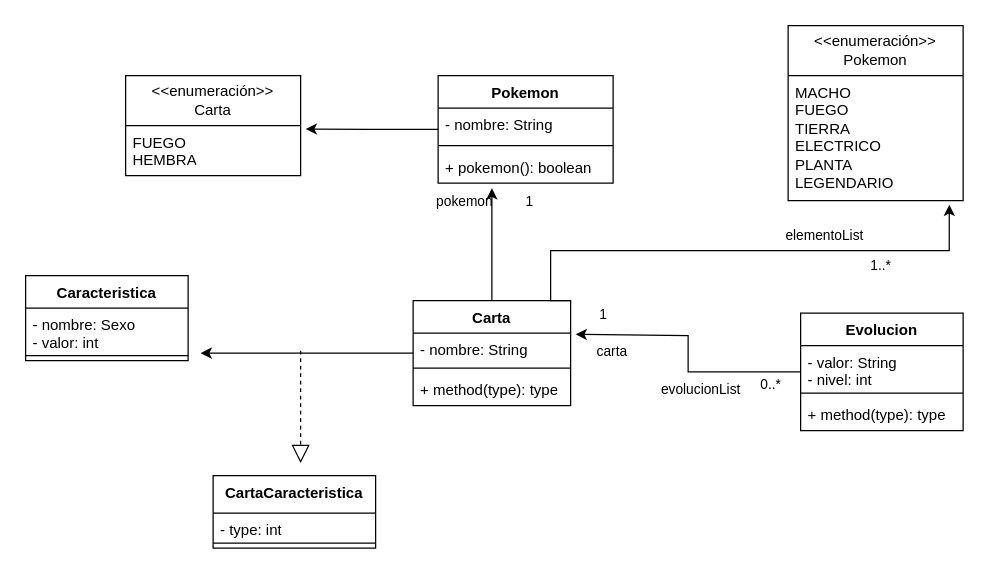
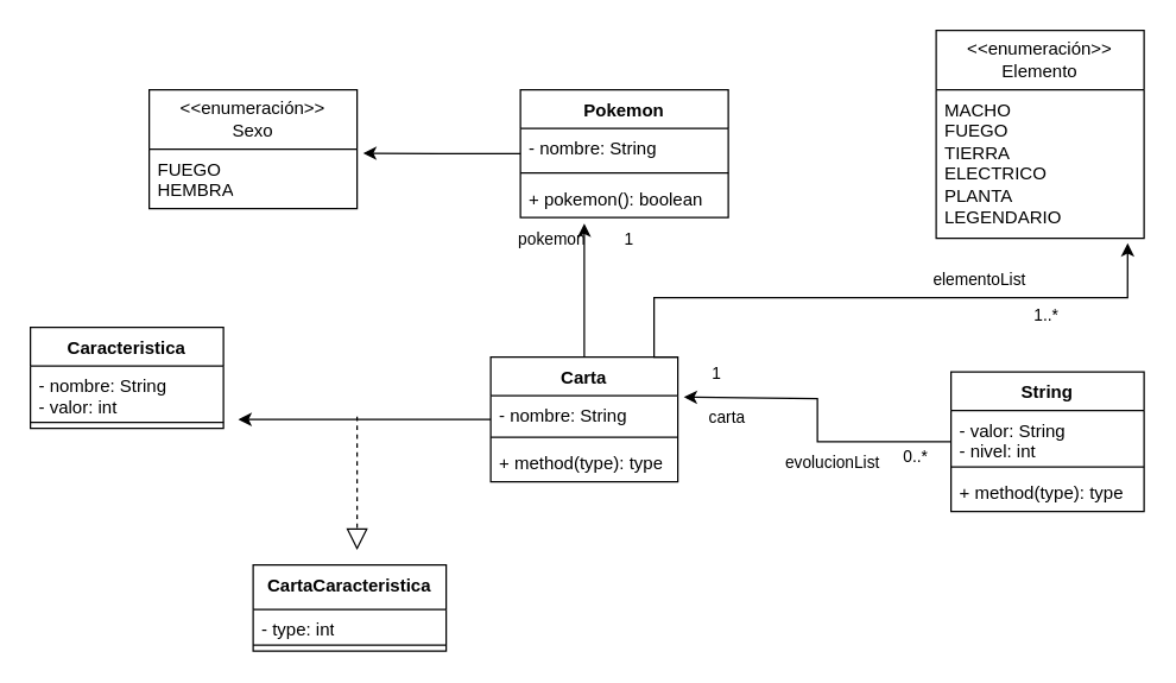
  <mxCell id="0" />
  <mxCell id="1" parent="0" />
  <mxCell id="2" style="edgeStyle=orthogonalEdgeStyle;rounded=0;orthogonalLoop=1;jettySize=auto;html=1;entryX=1.029;entryY=0.067;entryDx=0;entryDy=0;entryPerimeter=0;" edge="1" parent="1" source="3" target="10"><mxGeometry relative="1" as="geometry"><mxPoint x="250" y="103" as="targetPoint" /></mxGeometry></mxCell>
  <mxCell id="3" value="&lt;font style=&quot;vertical-align: inherit;&quot;&gt;&lt;font style=&quot;vertical-align: inherit;&quot;&gt;&lt;font style=&quot;vertical-align: inherit;&quot;&gt;&lt;font style=&quot;vertical-align: inherit;&quot;&gt;Pokemon&lt;/font&gt;&lt;/font&gt;&lt;/font&gt;&lt;/font&gt;" style="swimlane;fontStyle=1;align=center;verticalAlign=top;childLayout=stackLayout;horizontal=1;startSize=26;horizontalStack=0;resizeParent=1;resizeParentMax=0;resizeLast=0;collapsible=1;marginBottom=0;whiteSpace=wrap;html=1;" vertex="1" parent="1"><mxGeometry x="350" y="60" width="140" height="86" as="geometry" /></mxCell>
  <mxCell id="4" value="- nombre: String" style="text;strokeColor=none;fillColor=none;align=left;verticalAlign=top;spacingLeft=4;spacingRight=4;overflow=hidden;rotatable=0;points=[[0,0.5],[1,0.5]];portConstraint=eastwest;whiteSpace=wrap;html=1;" vertex="1" parent="3"><mxGeometry y="26" width="140" height="26" as="geometry" /></mxCell>
  <mxCell id="5" value="" style="line;strokeWidth=1;fillColor=none;align=left;verticalAlign=middle;spacingTop=-1;spacingLeft=3;spacingRight=3;rotatable=0;labelPosition=right;points=[];portConstraint=eastwest;strokeColor=inherit;" vertex="1" parent="3"><mxGeometry y="52" width="140" height="8" as="geometry" /></mxCell>
  <mxCell id="6" value="+ pokemon(): boolean" style="text;strokeColor=none;fillColor=none;align=left;verticalAlign=top;spacingLeft=4;spacingRight=4;overflow=hidden;rotatable=0;points=[[0,0.5],[1,0.5]];portConstraint=eastwest;whiteSpace=wrap;html=1;" vertex="1" parent="3"><mxGeometry y="60" width="140" height="26" as="geometry" /></mxCell>
- <mxCell id="7" value="&lt;font style=&quot;vertical-align: inherit;&quot;&gt;&lt;font style=&quot;vertical-align: inherit;&quot;&gt;&lt;font style=&quot;vertical-align: inherit;&quot;&gt;&lt;font style=&quot;vertical-align: inherit;&quot;&gt;&lt;font style=&quot;vertical-align: inherit;&quot;&gt;&lt;font style=&quot;vertical-align: inherit;&quot;&gt;&lt;font style=&quot;vertical-align: inherit;&quot;&gt;&lt;font style=&quot;vertical-align: inherit;&quot;&gt;&amp;lt;&amp;lt;enumeración&amp;gt;&amp;gt;&lt;br&gt;&lt;/font&gt;&lt;/font&gt;&lt;/font&gt;&lt;/font&gt;&lt;/font&gt;&lt;/font&gt;Pokemon&lt;br&gt;&lt;/font&gt;&lt;/font&gt;" style="swimlane;fontStyle=0;childLayout=stackLayout;horizontal=1;startSize=40;fillColor=none;horizontalStack=0;resizeParent=1;resizeParentMax=0;resizeLast=0;collapsible=1;marginBottom=0;whiteSpace=wrap;html=1;" vertex="1" parent="1"><mxGeometry x="630" y="20" width="140" height="140" as="geometry" /></mxCell>
+ <mxCell id="7" value="&lt;font style=&quot;vertical-align: inherit;&quot;&gt;&lt;font style=&quot;vertical-align: inherit;&quot;&gt;&lt;font style=&quot;vertical-align: inherit;&quot;&gt;&lt;font style=&quot;vertical-align: inherit;&quot;&gt;&lt;font style=&quot;vertical-align: inherit;&quot;&gt;&lt;font style=&quot;vertical-align: inherit;&quot;&gt;&lt;font style=&quot;vertical-align: inherit;&quot;&gt;&lt;font style=&quot;vertical-align: inherit;&quot;&gt;&amp;lt;&amp;lt;enumeración&amp;gt;&amp;gt;&lt;br&gt;&lt;/font&gt;&lt;/font&gt;&lt;/font&gt;&lt;/font&gt;&lt;/font&gt;&lt;/font&gt;Elemento&lt;br&gt;&lt;/font&gt;&lt;/font&gt;" style="swimlane;fontStyle=0;childLayout=stackLayout;horizontal=1;startSize=40;fillColor=none;horizontalStack=0;resizeParent=1;resizeParentMax=0;resizeLast=0;collapsible=1;marginBottom=0;whiteSpace=wrap;html=1;" vertex="1" parent="1"><mxGeometry x="630" y="20" width="140" height="140" as="geometry" /></mxCell>
  <mxCell id="8" value="MACHO&lt;br&gt;FUEGO&lt;br&gt;TIERRA&lt;br&gt;ELECTRICO&lt;br&gt;PLANTA&lt;br&gt;LEGENDARIO" style="text;strokeColor=none;fillColor=none;align=left;verticalAlign=top;spacingLeft=4;spacingRight=4;overflow=hidden;rotatable=0;points=[[0,0.5],[1,0.5]];portConstraint=eastwest;whiteSpace=wrap;html=1;" vertex="1" parent="7"><mxGeometry y="40" width="140" height="100" as="geometry" /></mxCell>
- <mxCell id="9" value="&lt;font style=&quot;vertical-align: inherit;&quot;&gt;&lt;font style=&quot;vertical-align: inherit;&quot;&gt;&lt;font style=&quot;vertical-align: inherit;&quot;&gt;&lt;font style=&quot;vertical-align: inherit;&quot;&gt;&lt;font style=&quot;vertical-align: inherit;&quot;&gt;&lt;font style=&quot;vertical-align: inherit;&quot;&gt;&lt;font style=&quot;vertical-align: inherit;&quot;&gt;&lt;font style=&quot;vertical-align: inherit;&quot;&gt;&amp;lt;&amp;lt;enumeración&amp;gt;&amp;gt;&lt;br&gt;&lt;/font&gt;&lt;/font&gt;&lt;/font&gt;&lt;/font&gt;&lt;/font&gt;&lt;/font&gt;Carta&lt;br&gt;&lt;/font&gt;&lt;/font&gt;" style="swimlane;fontStyle=0;childLayout=stackLayout;horizontal=1;startSize=40;fillColor=none;horizontalStack=0;resizeParent=1;resizeParentMax=0;resizeLast=0;collapsible=1;marginBottom=0;whiteSpace=wrap;html=1;" vertex="1" parent="1"><mxGeometry x="100" y="60" width="140" height="80" as="geometry" /></mxCell>
+ <mxCell id="9" value="&lt;font style=&quot;vertical-align: inherit;&quot;&gt;&lt;font style=&quot;vertical-align: inherit;&quot;&gt;&lt;font style=&quot;vertical-align: inherit;&quot;&gt;&lt;font style=&quot;vertical-align: inherit;&quot;&gt;&lt;font style=&quot;vertical-align: inherit;&quot;&gt;&lt;font style=&quot;vertical-align: inherit;&quot;&gt;&lt;font style=&quot;vertical-align: inherit;&quot;&gt;&lt;font style=&quot;vertical-align: inherit;&quot;&gt;&amp;lt;&amp;lt;enumeración&amp;gt;&amp;gt;&lt;br&gt;&lt;/font&gt;&lt;/font&gt;&lt;/font&gt;&lt;/font&gt;&lt;/font&gt;&lt;/font&gt;Sexo&lt;br&gt;&lt;/font&gt;&lt;/font&gt;" style="swimlane;fontStyle=0;childLayout=stackLayout;horizontal=1;startSize=40;fillColor=none;horizontalStack=0;resizeParent=1;resizeParentMax=0;resizeLast=0;collapsible=1;marginBottom=0;whiteSpace=wrap;html=1;" vertex="1" parent="1"><mxGeometry x="100" y="60" width="140" height="80" as="geometry" /></mxCell>
  <mxCell id="10" value="FUEGO&lt;br&gt;HEMBRA" style="text;strokeColor=none;fillColor=none;align=left;verticalAlign=top;spacingLeft=4;spacingRight=4;overflow=hidden;rotatable=0;points=[[0,0.5],[1,0.5]];portConstraint=eastwest;whiteSpace=wrap;html=1;" vertex="1" parent="9"><mxGeometry y="40" width="140" height="40" as="geometry" /></mxCell>
  <mxCell id="11" value="Caracteristica" style="swimlane;fontStyle=1;align=center;verticalAlign=top;childLayout=stackLayout;horizontal=1;startSize=26;horizontalStack=0;resizeParent=1;resizeParentMax=0;resizeLast=0;collapsible=1;marginBottom=0;whiteSpace=wrap;html=1;" vertex="1" parent="1"><mxGeometry x="20" y="220" width="130" height="68" as="geometry" /></mxCell>
- <mxCell id="12" value="- nombre: Sexo&lt;br&gt;- valor: int" style="text;strokeColor=none;fillColor=none;align=left;verticalAlign=top;spacingLeft=4;spacingRight=4;overflow=hidden;rotatable=0;points=[[0,0.5],[1,0.5]];portConstraint=eastwest;whiteSpace=wrap;html=1;" vertex="1" parent="11"><mxGeometry y="26" width="130" height="34" as="geometry" /></mxCell>
+ <mxCell id="12" value="- nombre: String&lt;br&gt;- valor: int" style="text;strokeColor=none;fillColor=none;align=left;verticalAlign=top;spacingLeft=4;spacingRight=4;overflow=hidden;rotatable=0;points=[[0,0.5],[1,0.5]];portConstraint=eastwest;whiteSpace=wrap;html=1;" vertex="1" parent="11"><mxGeometry y="26" width="130" height="34" as="geometry" /></mxCell>
  <mxCell id="13" value="" style="line;strokeWidth=1;fillColor=none;align=left;verticalAlign=middle;spacingTop=-1;spacingLeft=3;spacingRight=3;rotatable=0;labelPosition=right;points=[];portConstraint=eastwest;strokeColor=inherit;" vertex="1" parent="11"><mxGeometry y="60" width="130" height="8" as="geometry" /></mxCell>
  <mxCell id="14" style="edgeStyle=orthogonalEdgeStyle;rounded=0;orthogonalLoop=1;jettySize=auto;html=1;" edge="1" parent="1" source="21"><mxGeometry relative="1" as="geometry"><mxPoint x="460" y="267" as="targetPoint" /><Array as="points"><mxPoint x="550" y="297" /><mxPoint x="550" y="268" /></Array></mxGeometry></mxCell>
  <mxCell id="15" value="pokemon" style="edgeLabel;html=1;align=center;verticalAlign=middle;resizable=0;points=[];" vertex="1" connectable="0" parent="14"><mxGeometry x="0.37" y="-2" relative="1" as="geometry"><mxPoint x="-156" y="-105" as="offset" /></mxGeometry></mxCell>
  <mxCell id="16" value="evolucionList" style="edgeLabel;html=1;align=center;verticalAlign=middle;resizable=0;points=[];" vertex="1" connectable="0" parent="14"><mxGeometry x="-0.253" y="3" relative="1" as="geometry"><mxPoint x="-3" y="10" as="offset" /></mxGeometry></mxCell>
  <mxCell id="17" value="1" style="edgeLabel;html=1;align=center;verticalAlign=middle;resizable=0;points=[];" vertex="1" connectable="0" parent="14"><mxGeometry x="0.2" y="-3" relative="1" as="geometry"><mxPoint x="-122" y="-104" as="offset" /></mxGeometry></mxCell>
  <mxCell id="18" value="0..*" style="edgeLabel;html=1;align=center;verticalAlign=middle;resizable=0;points=[];" vertex="1" connectable="0" parent="14"><mxGeometry x="-0.083" y="-2" relative="1" as="geometry"><mxPoint x="63" y="15" as="offset" /></mxGeometry></mxCell>
  <mxCell id="19" value="carta" style="edgeLabel;html=1;align=center;verticalAlign=middle;resizable=0;points=[];" vertex="1" connectable="0" parent="14"><mxGeometry x="0.411" y="2" relative="1" as="geometry"><mxPoint x="-33" y="11" as="offset" /></mxGeometry></mxCell>
  <mxCell id="20" value="1" style="edgeLabel;html=1;align=center;verticalAlign=middle;resizable=0;points=[];" vertex="1" connectable="0" parent="14"><mxGeometry x="0.223" relative="1" as="geometry"><mxPoint x="-60" y="-17" as="offset" /></mxGeometry></mxCell>
- <mxCell id="21" value="&lt;font style=&quot;vertical-align: inherit;&quot;&gt;&lt;font style=&quot;vertical-align: inherit;&quot;&gt;&lt;font style=&quot;vertical-align: inherit;&quot;&gt;&lt;font style=&quot;vertical-align: inherit;&quot;&gt;Evolucion&lt;/font&gt;&lt;/font&gt;&lt;/font&gt;&lt;/font&gt;" style="swimlane;fontStyle=1;align=center;verticalAlign=top;childLayout=stackLayout;horizontal=1;startSize=26;horizontalStack=0;resizeParent=1;resizeParentMax=0;resizeLast=0;collapsible=1;marginBottom=0;whiteSpace=wrap;html=1;" vertex="1" parent="1"><mxGeometry x="640" y="250" width="130" height="94" as="geometry" /></mxCell>
+ <mxCell id="21" value="&lt;font style=&quot;vertical-align: inherit;&quot;&gt;&lt;font style=&quot;vertical-align: inherit;&quot;&gt;&lt;font style=&quot;vertical-align: inherit;&quot;&gt;&lt;font style=&quot;vertical-align: inherit;&quot;&gt;String&lt;/font&gt;&lt;/font&gt;&lt;/font&gt;&lt;/font&gt;" style="swimlane;fontStyle=1;align=center;verticalAlign=top;childLayout=stackLayout;horizontal=1;startSize=26;horizontalStack=0;resizeParent=1;resizeParentMax=0;resizeLast=0;collapsible=1;marginBottom=0;whiteSpace=wrap;html=1;" vertex="1" parent="1"><mxGeometry x="640" y="250" width="130" height="94" as="geometry" /></mxCell>
  <mxCell id="22" value="- valor: String&lt;br&gt;- nivel: int" style="text;strokeColor=none;fillColor=none;align=left;verticalAlign=top;spacingLeft=4;spacingRight=4;overflow=hidden;rotatable=0;points=[[0,0.5],[1,0.5]];portConstraint=eastwest;whiteSpace=wrap;html=1;" vertex="1" parent="21"><mxGeometry y="26" width="130" height="34" as="geometry" /></mxCell>
  <mxCell id="23" value="" style="line;strokeWidth=1;fillColor=none;align=left;verticalAlign=middle;spacingTop=-1;spacingLeft=3;spacingRight=3;rotatable=0;labelPosition=right;points=[];portConstraint=eastwest;strokeColor=inherit;" vertex="1" parent="21"><mxGeometry y="60" width="130" height="8" as="geometry" /></mxCell>
  <mxCell id="24" value="+ method(type): type" style="text;strokeColor=none;fillColor=none;align=left;verticalAlign=top;spacingLeft=4;spacingRight=4;overflow=hidden;rotatable=0;points=[[0,0.5],[1,0.5]];portConstraint=eastwest;whiteSpace=wrap;html=1;" vertex="1" parent="21"><mxGeometry y="68" width="130" height="26" as="geometry" /></mxCell>
  <mxCell id="25" style="edgeStyle=orthogonalEdgeStyle;rounded=0;orthogonalLoop=1;jettySize=auto;html=1;" edge="1" parent="1" source="27"><mxGeometry relative="1" as="geometry"><mxPoint x="393" y="150" as="targetPoint" /></mxGeometry></mxCell>
  <mxCell id="26" style="edgeStyle=orthogonalEdgeStyle;rounded=0;orthogonalLoop=1;jettySize=auto;html=1;entryX=1.077;entryY=1.059;entryDx=0;entryDy=0;entryPerimeter=0;" edge="1" parent="1" source="27" target="12"><mxGeometry relative="1" as="geometry"><mxPoint x="280" y="282" as="targetPoint" /></mxGeometry></mxCell>
  <mxCell id="27" value="Carta" style="swimlane;fontStyle=1;align=center;verticalAlign=top;childLayout=stackLayout;horizontal=1;startSize=26;horizontalStack=0;resizeParent=1;resizeParentMax=0;resizeLast=0;collapsible=1;marginBottom=0;whiteSpace=wrap;html=1;" vertex="1" parent="1"><mxGeometry x="330" y="240" width="126" height="84" as="geometry" /></mxCell>
  <mxCell id="28" value="- nombre: String" style="text;strokeColor=none;fillColor=none;align=left;verticalAlign=top;spacingLeft=4;spacingRight=4;overflow=hidden;rotatable=0;points=[[0,0.5],[1,0.5]];portConstraint=eastwest;whiteSpace=wrap;html=1;" vertex="1" parent="27"><mxGeometry y="26" width="126" height="24" as="geometry" /></mxCell>
  <mxCell id="29" value="" style="line;strokeWidth=1;fillColor=none;align=left;verticalAlign=middle;spacingTop=-1;spacingLeft=3;spacingRight=3;rotatable=0;labelPosition=right;points=[];portConstraint=eastwest;strokeColor=inherit;" vertex="1" parent="27"><mxGeometry y="50" width="126" height="8" as="geometry" /></mxCell>
  <mxCell id="30" value="+ method(type): type" style="text;strokeColor=none;fillColor=none;align=left;verticalAlign=top;spacingLeft=4;spacingRight=4;overflow=hidden;rotatable=0;points=[[0,0.5],[1,0.5]];portConstraint=eastwest;whiteSpace=wrap;html=1;" vertex="1" parent="27"><mxGeometry y="58" width="126" height="26" as="geometry" /></mxCell>
  <mxCell id="31" style="edgeStyle=orthogonalEdgeStyle;rounded=0;orthogonalLoop=1;jettySize=auto;html=1;exitX=1;exitY=0;exitDx=0;exitDy=0;entryX=0.921;entryY=1.033;entryDx=0;entryDy=0;entryPerimeter=0;" edge="1" parent="1" source="27" target="8"><mxGeometry relative="1" as="geometry"><mxPoint x="750" y="210" as="targetPoint" /><Array as="points"><mxPoint x="440" y="240" /><mxPoint x="440" y="200" /><mxPoint x="759" y="200" /></Array></mxGeometry></mxCell>
  <mxCell id="32" value="elementoList" style="edgeLabel;html=1;align=center;verticalAlign=middle;resizable=0;points=[];" vertex="1" connectable="0" parent="31"><mxGeometry x="0.442" y="-2" relative="1" as="geometry"><mxPoint x="-23" y="-15" as="offset" /></mxGeometry></mxCell>
  <mxCell id="33" value="1..*" style="edgeLabel;html=1;align=center;verticalAlign=middle;resizable=0;points=[];" vertex="1" connectable="0" parent="31"><mxGeometry x="0.442" y="-4" relative="1" as="geometry"><mxPoint x="22" y="7" as="offset" /></mxGeometry></mxCell>
  <mxCell id="34" value="CartaCaracteristica" style="swimlane;fontStyle=1;align=center;verticalAlign=top;childLayout=stackLayout;horizontal=1;startSize=30;horizontalStack=0;resizeParent=1;resizeParentMax=0;resizeLast=0;collapsible=1;marginBottom=0;whiteSpace=wrap;html=1;" vertex="1" parent="1"><mxGeometry x="170" y="380" width="130" height="58" as="geometry" /></mxCell>
  <mxCell id="35" value="- type: int" style="text;strokeColor=none;fillColor=none;align=left;verticalAlign=top;spacingLeft=4;spacingRight=4;overflow=hidden;rotatable=0;points=[[0,0.5],[1,0.5]];portConstraint=eastwest;whiteSpace=wrap;html=1;" vertex="1" parent="34"><mxGeometry y="30" width="130" height="20" as="geometry" /></mxCell>
  <mxCell id="36" value="" style="line;strokeWidth=1;fillColor=none;align=left;verticalAlign=middle;spacingTop=-1;spacingLeft=3;spacingRight=3;rotatable=0;labelPosition=right;points=[];portConstraint=eastwest;strokeColor=inherit;" vertex="1" parent="34"><mxGeometry y="50" width="130" height="8" as="geometry" /></mxCell>
  <mxCell id="37" value="" style="endArrow=block;dashed=1;endFill=0;endSize=12;html=1;rounded=0;" edge="1" parent="1"><mxGeometry width="160" relative="1" as="geometry"><mxPoint x="240" y="280" as="sourcePoint" /><mxPoint x="240" y="370" as="targetPoint" /></mxGeometry></mxCell>
